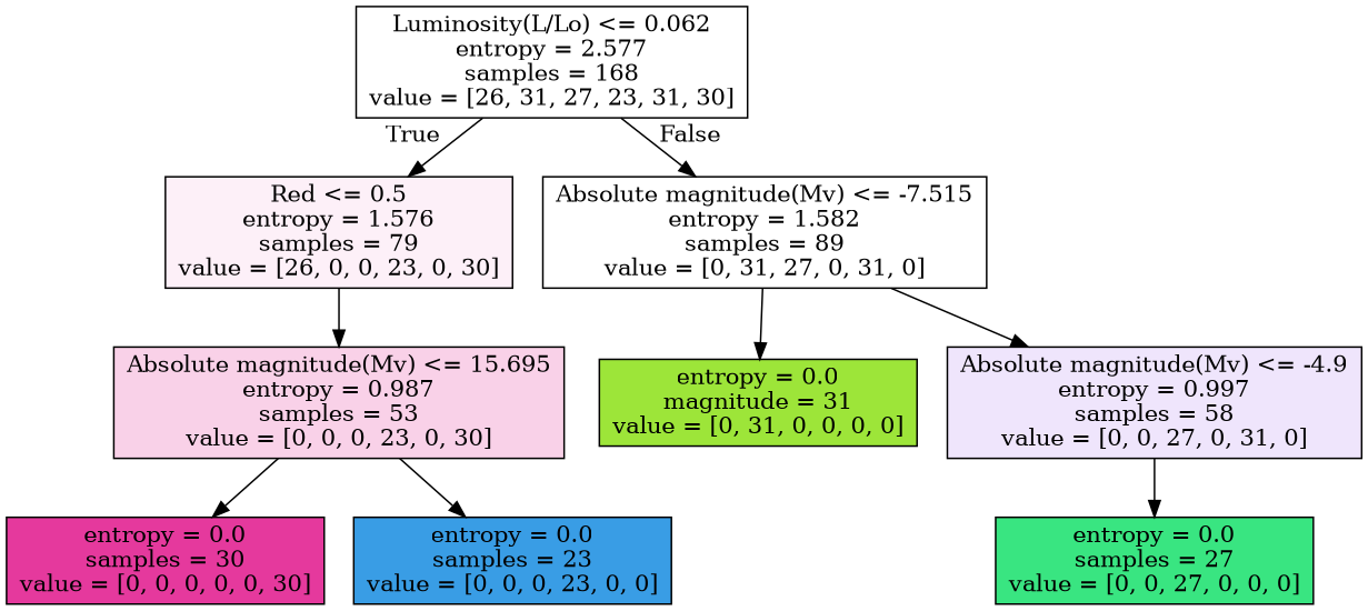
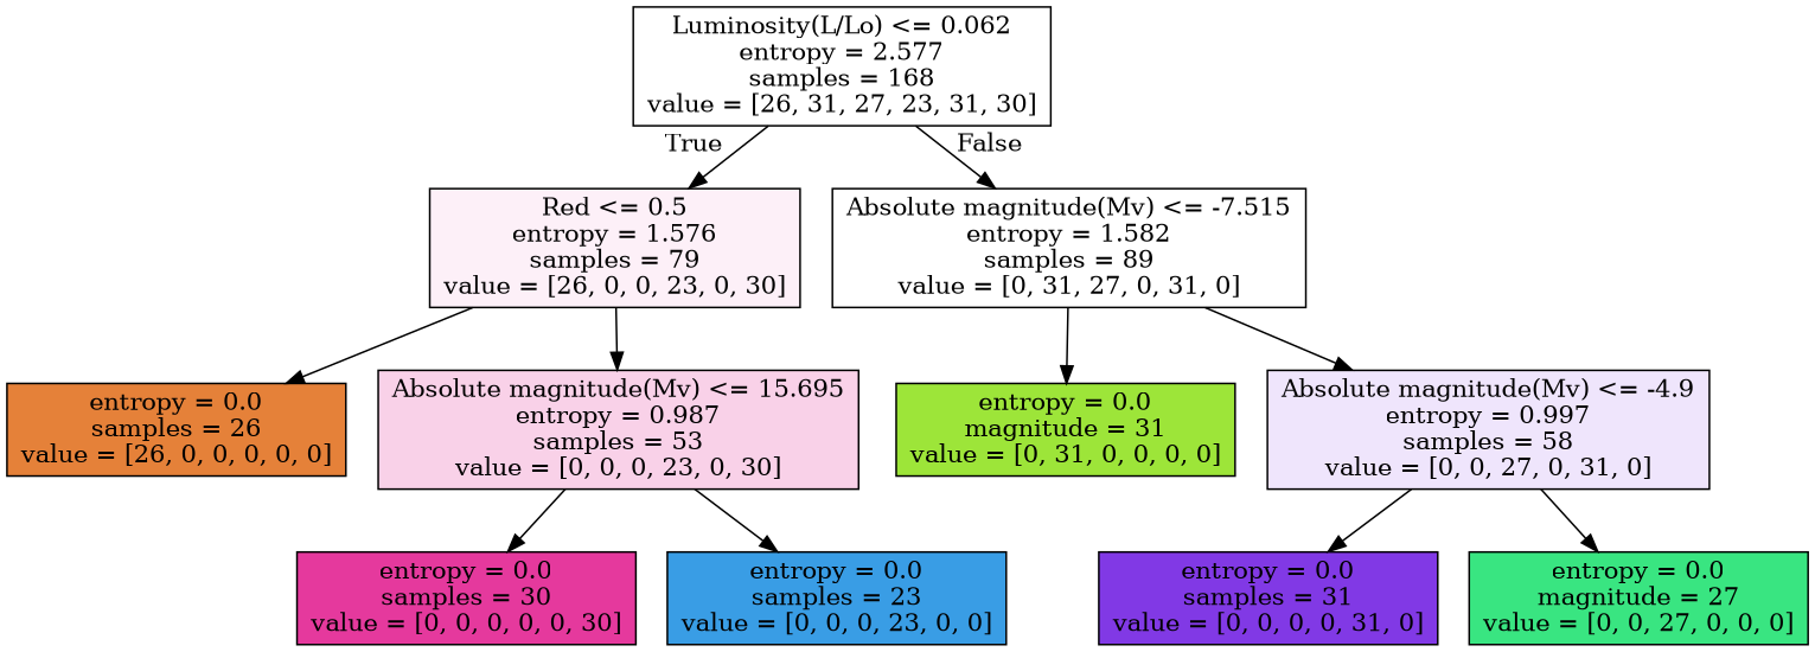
  digraph {
    node [color=black fillcolor="#ffffff" shape=box style=filled]
    n1 [label="Luminosity(L/Lo) <= 0.062\nentropy = 2.577\nsamples = 168\nvalue = [26, 31, 27, 23, 31, 30]"]
    n2 [fillcolor="#fdf0f8" label="Red <= 0.5\nentropy = 1.576\nsamples = 79\nvalue = [26, 0, 0, 23, 0, 30]"]
    n3 [label="Absolute magnitude(Mv) <= -7.515\nentropy = 1.582\nsamples = 89\nvalue = [0, 31, 27, 0, 31, 0]"]
+   n4 [fillcolor="#e58139" label="entropy = 0.0\nsamples = 26\nvalue = [26, 0, 0, 0, 0, 0]"]
    n5 [fillcolor="#f9d1e8" label="Absolute magnitude(Mv) <= 15.695\nentropy = 0.987\nsamples = 53\nvalue = [0, 0, 0, 23, 0, 30]"]
    n6 [fillcolor="#9de539" label="entropy = 0.0\nmagnitude = 31\nvalue = [0, 31, 0, 0, 0, 0]"]
    n7 [fillcolor="#efe5fc" label="Absolute magnitude(Mv) <= -4.9\nentropy = 0.997\nsamples = 58\nvalue = [0, 0, 27, 0, 31, 0]"]
    n8 [fillcolor="#e5399d" label="entropy = 0.0\nsamples = 30\nvalue = [0, 0, 0, 0, 0, 30]"]
    n9 [fillcolor="#399de5" label="entropy = 0.0\nsamples = 23\nvalue = [0, 0, 0, 23, 0, 0]"]
-   n11 [fillcolor="#39e581" label="entropy = 0.0\nsamples = 27\nvalue = [0, 0, 27, 0, 0, 0]"]
+   n10 [fillcolor="#8139e5" label="entropy = 0.0\nsamples = 31\nvalue = [0, 0, 0, 0, 31, 0]"]
+   n11 [fillcolor="#39e581" label="entropy = 0.0\nmagnitude = 27\nvalue = [0, 0, 27, 0, 0, 0]"]
    n1 -> n2 [headlabel=True labelangle=45 labeldistance=2.5]
    n1 -> n3 [headlabel=False labelangle=-45 labeldistance=2.5]
+   n2 -> n4
    n2 -> n5
    n3 -> n6
    n3 -> n7
    n5 -> n8
    n5 -> n9
+   n7 -> n10
    n7 -> n11
  }
